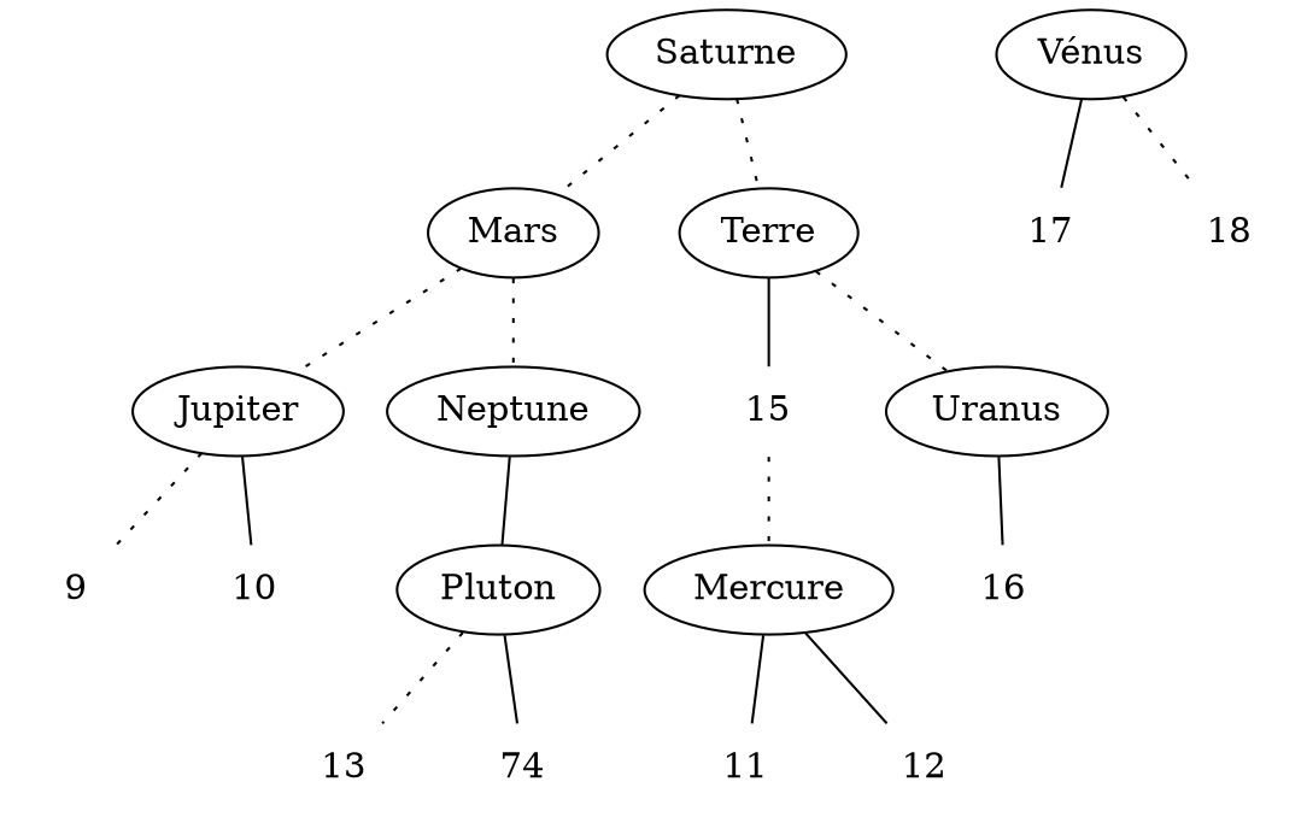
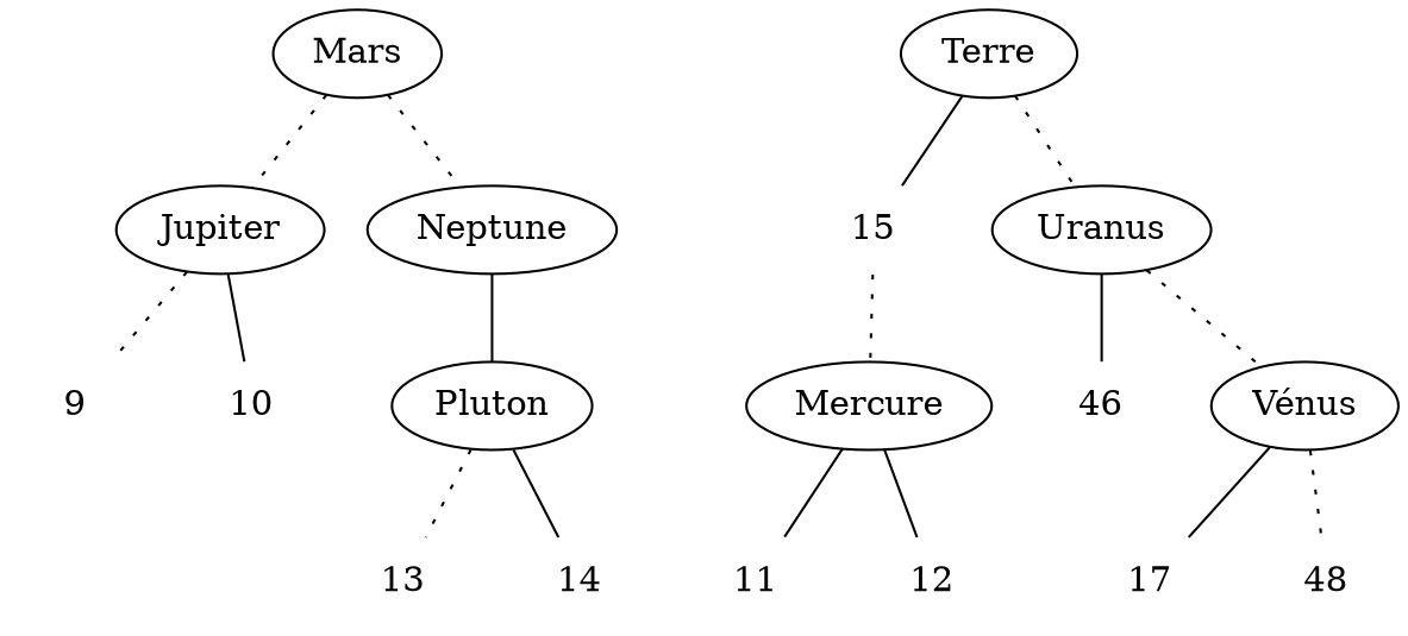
  graph {
    fontname="DejaVu Serif"
    node [fontname="DejaVu Serif" shape=plaintext]
    edge [fontname="DejaVu Serif" style=dotted]
-   n1 [label=Saturne shape=""]
    n2 [label=Mars shape=""]
    n3 [label=Terre shape=""]
    n4 [label=Jupiter shape=""]
    n5 [label=Neptune shape=""]
    15
    n7 [label=Uranus shape=""]
    9
    10
    n10 [label=Pluton shape=""]
    n11 [label=Mercure shape=""]
-   16
+   16 [label=46]
    n13 [label="Vénus" shape=""]
    11
    12
    13
-   14 [label=74]
+   14
    17
-   18
-   n1 -- n2
-   n1 -- n3
+   18 [label=48]
    n2 -- n4
    n2 -- n5
    n3 -- 15 [style=solid]
    n3 -- n7
    n4 -- 9
    n4 -- 10 [style=solid]
    n5 -- n10 [style=solid]
    15 -- n11
    n7 -- 16 [style=solid]
+   n7 -- n13
    n10 -- 13
    n10 -- 14 [style=solid]
    n11 -- 11 [style=solid]
    n11 -- 12 [style=solid]
    n13 -- 17 [style=solid]
    n13 -- 18
  }
